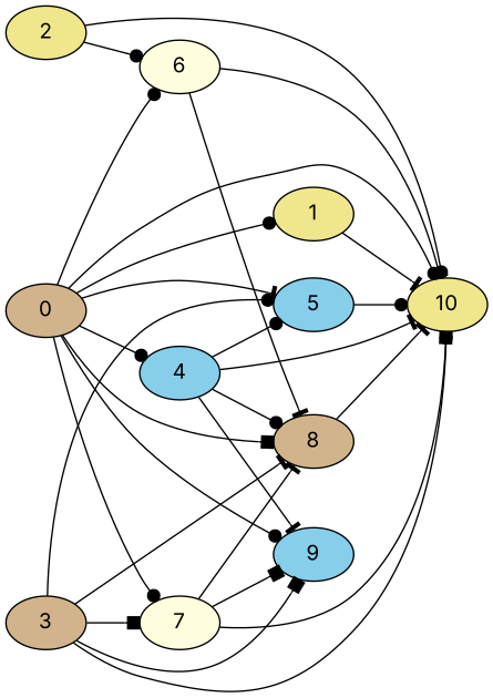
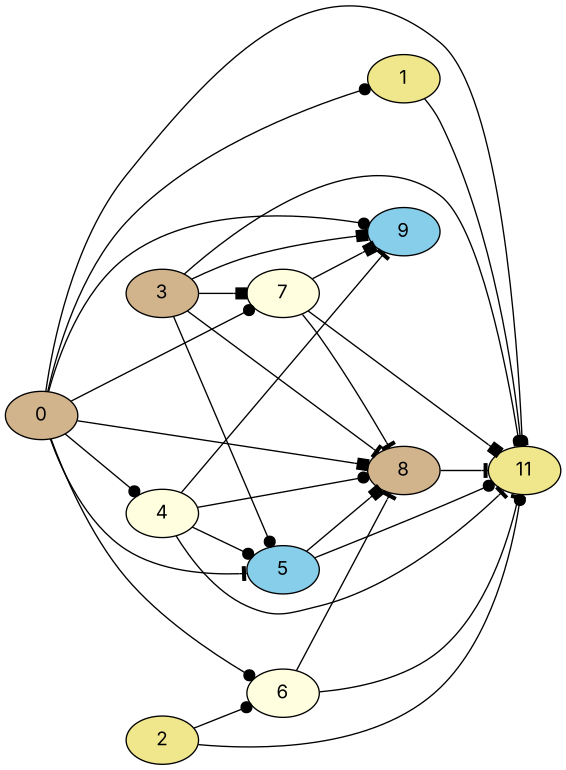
  digraph {
    fontname=Inter
    rankdir=LR
    node [fillcolor=tan fontname=Inter style=filled]
    edge [arrowhead=dot fontname=Inter]
    0
    1 [fillcolor=khaki]
    7 [fillcolor=lightyellow]
-   4 [fillcolor=skyblue]
-   10 [fillcolor=khaki]
+   4 [fillcolor=lightyellow]
+   10 [fillcolor=khaki label=11]
    9 [fillcolor=skyblue]
    5 [fillcolor=skyblue]
    6 [fillcolor=lightyellow]
    8
    3
    2 [fillcolor=khaki]
    0 -> 1
    0 -> 7
    0 -> 4
    0 -> 10
    0 -> 9
    0 -> 5 [arrowhead=tee]
    0 -> 6
    0 -> 8 [arrowhead=box]
    1 -> 10 [arrowhead=tee]
    7 -> 10 [arrowhead=box]
    7 -> 9 [arrowhead=box]
    7 -> 8 [arrowhead=tee]
    4 -> 10 [arrowhead=tee]
    4 -> 9 [arrowhead=tee]
    4 -> 5
    4 -> 8
    5 -> 10
+   5 -> 8 [arrowhead=box]
    6 -> 10 [arrowhead=tee]
    6 -> 8 [arrowhead=tee]
    8 -> 10 [arrowhead=tee]
    3 -> 7 [arrowhead=box]
    3 -> 10
    3 -> 9 [arrowhead=box]
    3 -> 5
    3 -> 8 [arrowhead=tee]
    2 -> 10
    2 -> 6
  }
